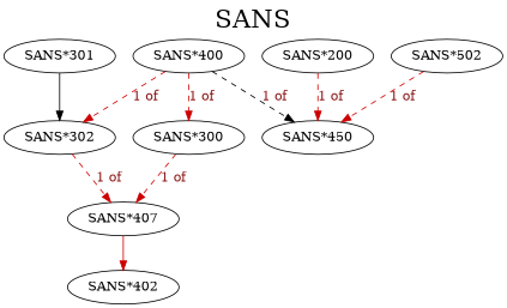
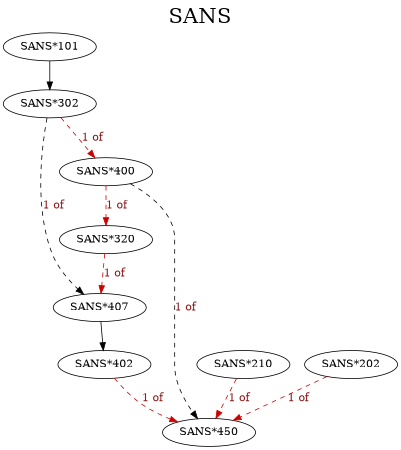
  digraph {
    fontsize=27
    label=SANS
    labelloc=t
    edge [style=dashed color=red3 fontcolor=firebrick4]
    n1 [label="SANS*407"]
-   "SANS*300"
+   "SANS*300" [label="SANS*320"]
    "SANS*400"
    "SANS*450"
    "SANS*402"
-   "SANS*301"
+   "SANS*301" [label="SANS*101"]
    "SANS*302"
-   "SANS*200"
-   "SANS*202" [label="SANS*502"]
-   n1 -> "SANS*402" [style=solid fontcolor=""]
+   "SANS*200" [label="SANS*210"]
+   "SANS*202"
+   n1 -> "SANS*402" [style=solid color="" fontcolor=""]
    "SANS*300" -> n1 [label="1 of"]
    "SANS*400" -> "SANS*300" [label="1 of"]
    "SANS*400" -> "SANS*450" [color=black label="1 of"]
+   "SANS*402" -> "SANS*450" [label="1 of"]
    "SANS*301" -> "SANS*302" [style=solid color="" fontcolor=""]
-   "SANS*302" -> n1 [label="1 of"]
-   "SANS*400" -> "SANS*302" [label="1 of"]
+   "SANS*302" -> n1 [color=black label="1 of"]
+   "SANS*302" -> "SANS*400" [label="1 of"]
    "SANS*200" -> "SANS*450" [label="1 of"]
    "SANS*202" -> "SANS*450" [label="1 of"]
  }
